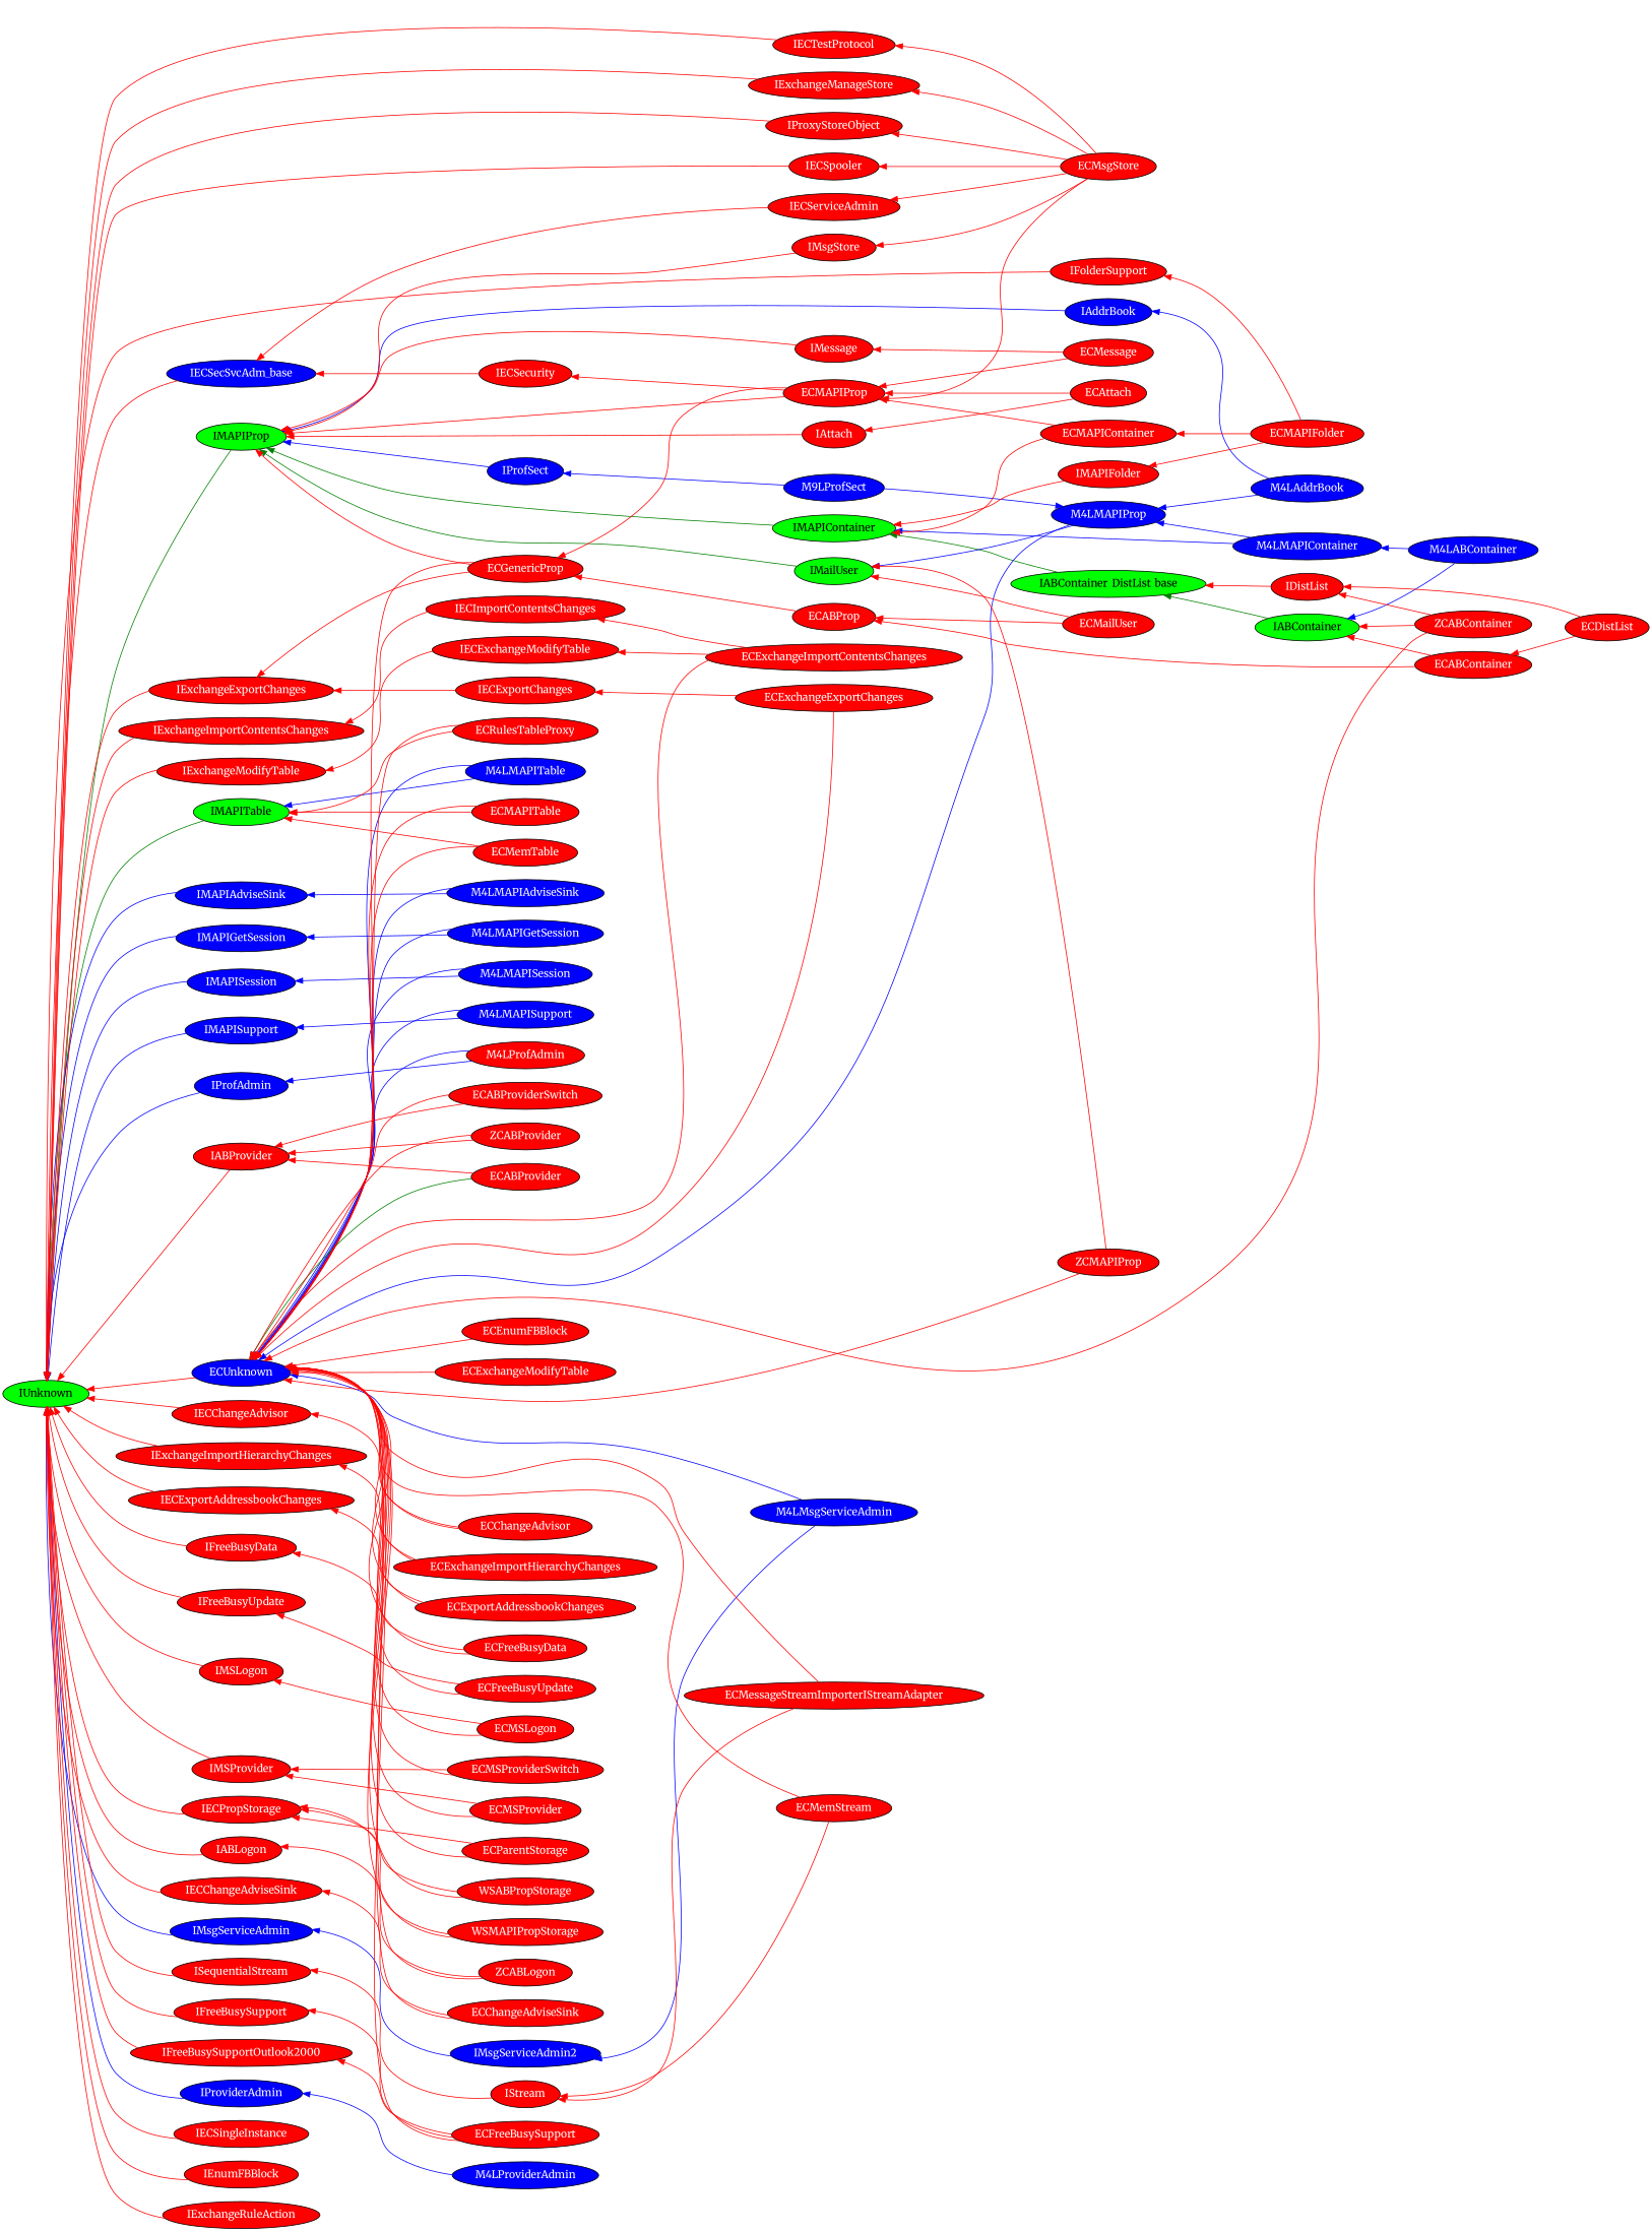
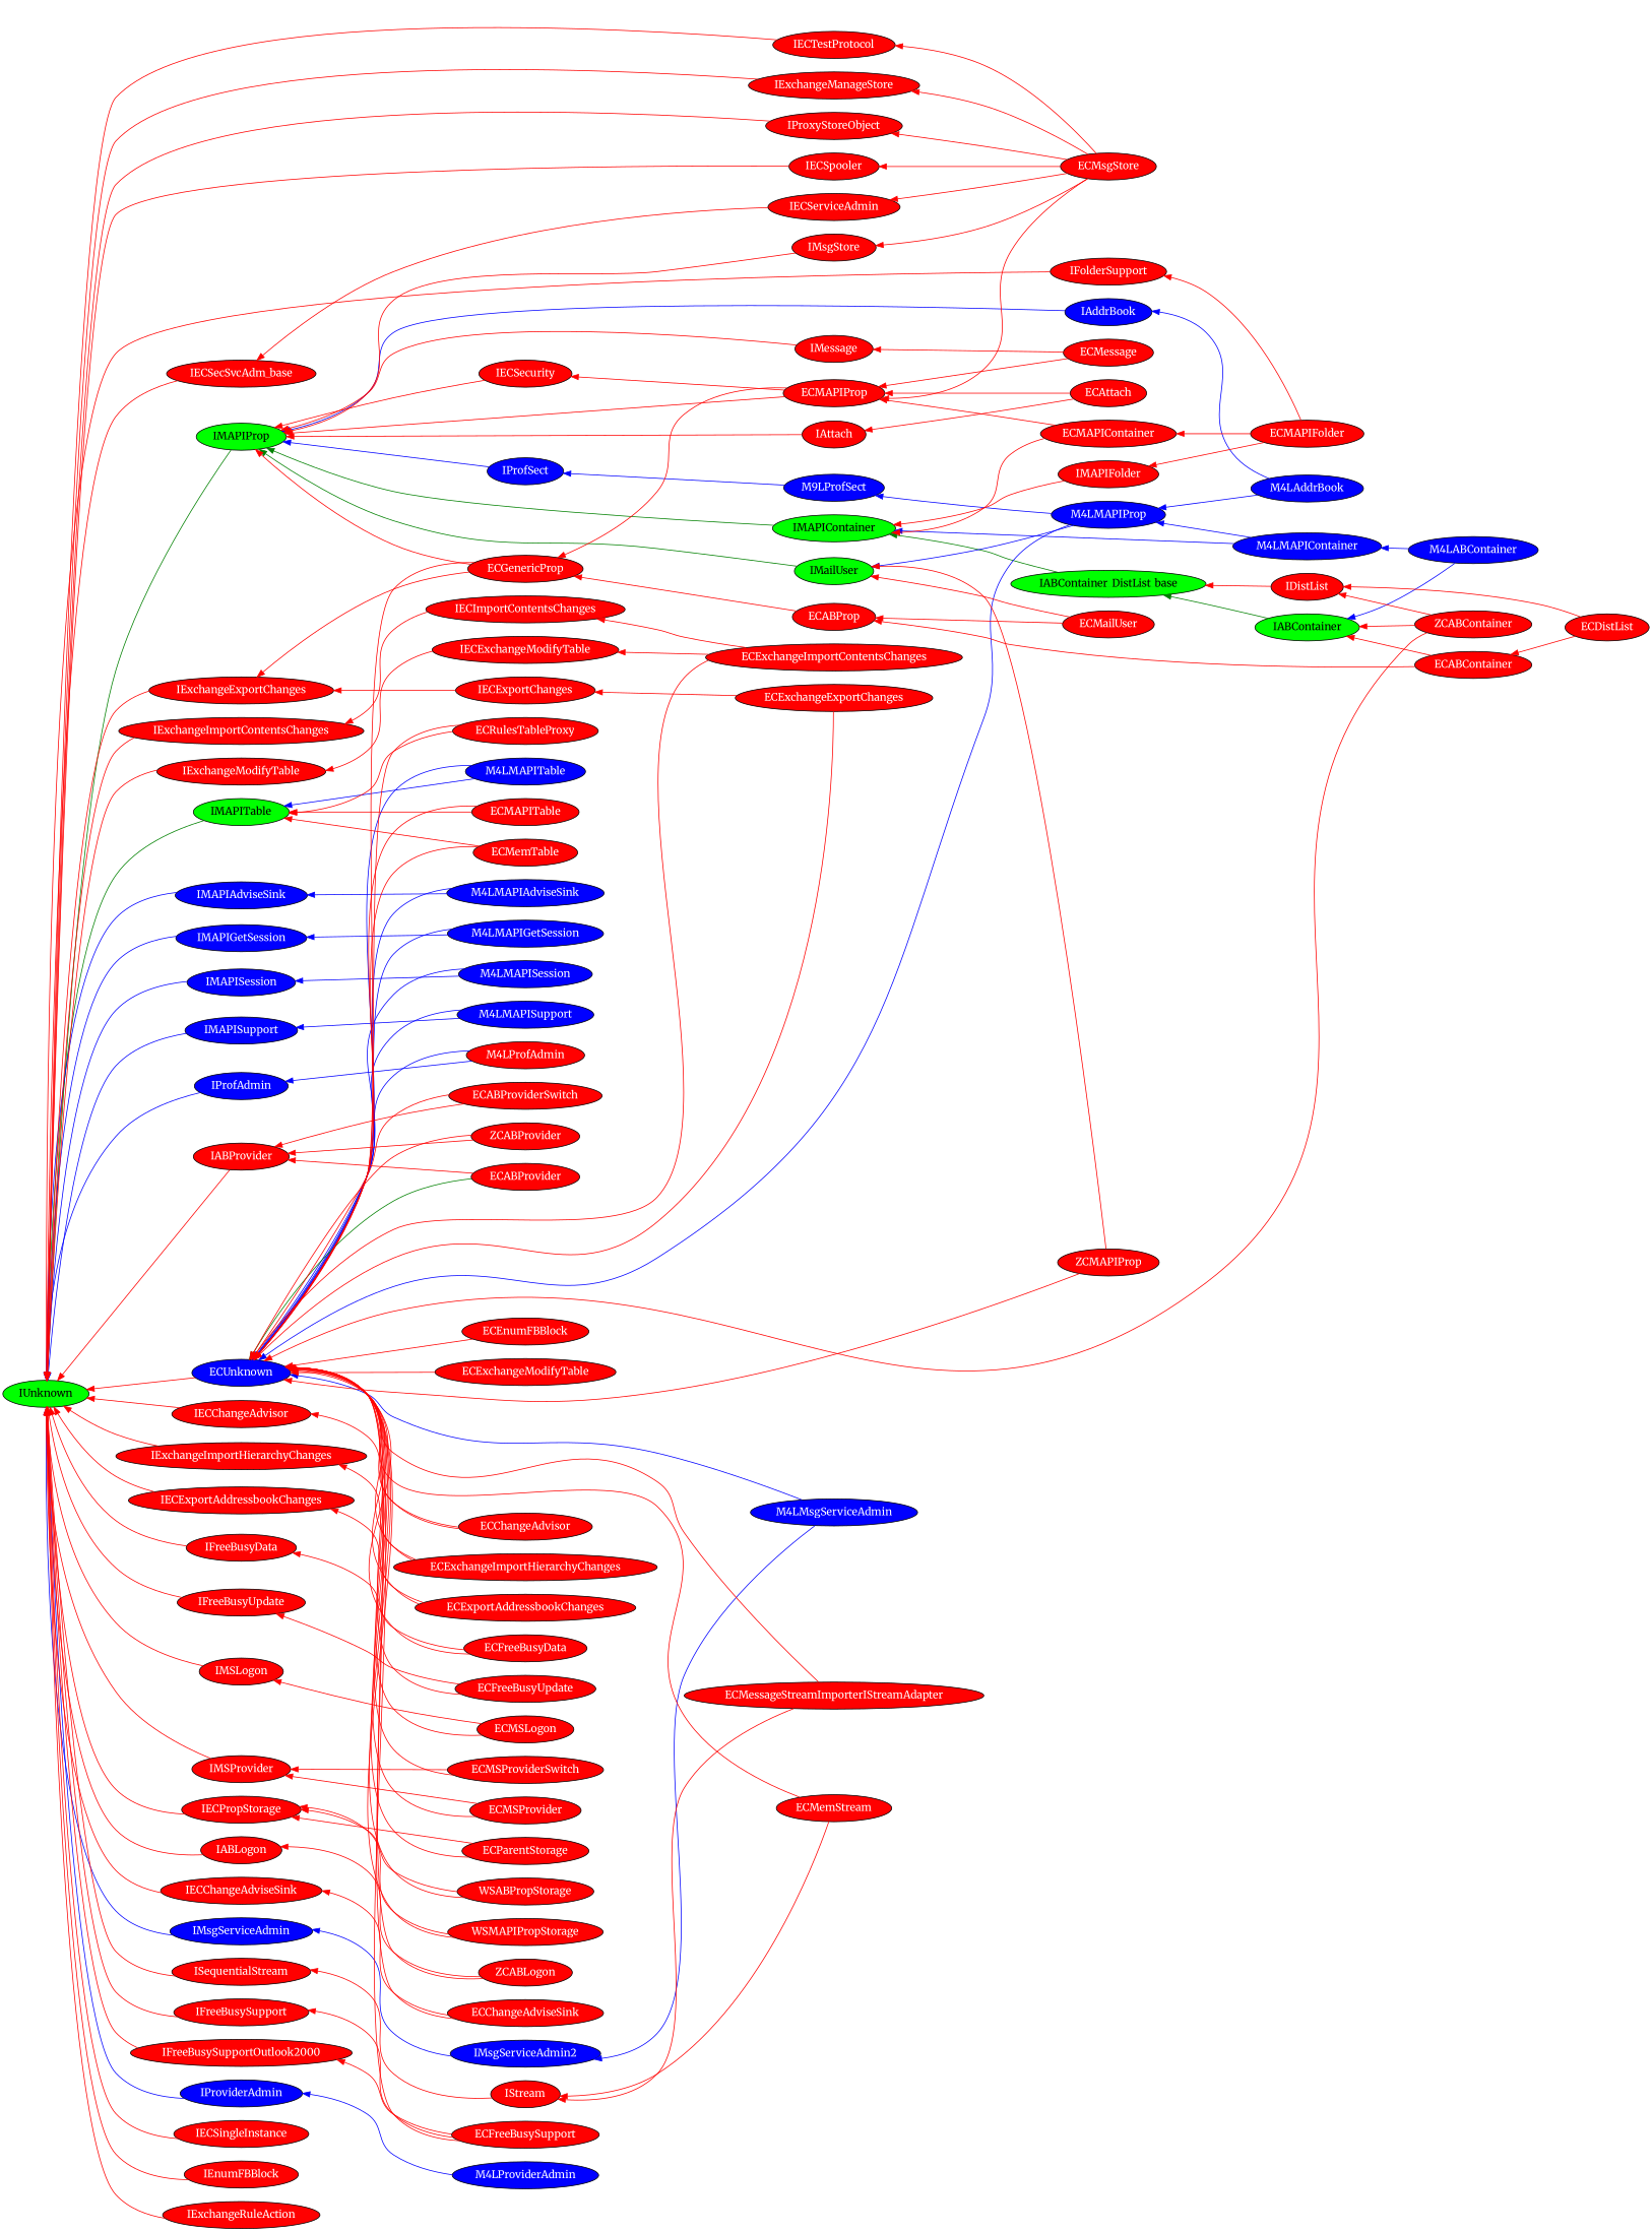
  digraph {
    fontname=Merriweather
    rankdir=RL
    node [fillcolor=red fontname=Merriweather style=filled fontcolor=white]
    edge [color=red fontname=Merriweather]
    IABContainer [fillcolor=green fontcolor=""]
    IABContainer_DistList_base [fillcolor=green fontcolor=""]
    IMAPIContainer [fillcolor=green fontcolor=""]
    IMAPIProp [fillcolor=green fontcolor=""]
    IUnknown [fillcolor=green fontcolor=""]
    IMAPITable [fillcolor=green fontcolor=""]
    IMailUser [fillcolor=green fontcolor=""]
    IAddrBook [fillcolor=blue]
    IMAPIAdviseSink [fillcolor=blue]
    IMAPIGetSession [fillcolor=blue]
    IMAPISession [fillcolor=blue]
    IMAPISupport [fillcolor=blue]
    IMsgServiceAdmin [fillcolor=blue]
    IMsgServiceAdmin2 [fillcolor=blue]
    IProfAdmin [fillcolor=blue]
    IProfSect [fillcolor=blue]
    IProviderAdmin [fillcolor=blue]
    M4LABContainer [fillcolor=blue]
    M4LMAPIContainer [fillcolor=blue]
    M4LMAPIProp [fillcolor=blue]
    ECUnknown [fillcolor=blue]
    M4LAddrBook [fillcolor=blue]
    M4LMAPIAdviseSink [fillcolor=blue]
    M4LMAPIGetSession [fillcolor=blue]
    M4LMAPISession [fillcolor=blue]
    M4LMAPISupport [fillcolor=blue]
    M4LMAPITable [fillcolor=blue]
    M4LMsgServiceAdmin [fillcolor=blue]
    M4LProfAdmin
    n30 [fillcolor=blue label=M9LProfSect]
    M4LProviderAdmin [fillcolor=blue]
    ECABContainer
    ECABProp
    ECGenericProp
    IExchangeExportChanges
    IECSingleInstance
    ECABProvider
    IABProvider
    ECABProviderSwitch
    ECAttach
    ECMAPIProp
    IAttach
    IECSecurity
-   IECSecSvcAdm_base [fillcolor=blue]
+   IECSecSvcAdm_base
    ECChangeAdvisor
    IECChangeAdvisor
    ECDistList
    IDistList
    ECEnumFBBlock
    IEnumFBBlock
    ECExchangeExportChanges
    IECExportChanges
    ECExchangeImportContentsChanges
    IECImportContentsChanges
    IECExchangeModifyTable
    IExchangeImportContentsChanges
    ECExchangeImportHierarchyChanges
    IExchangeImportHierarchyChanges
    ECExchangeModifyTable
    IExchangeModifyTable
    ECExportAddressbookChanges
    IECExportAddressbookChanges
    ECFreeBusyData
    IFreeBusyData
    ECFreeBusySupport
    IFreeBusySupport
    IFreeBusySupportOutlook2000
    ECFreeBusyUpdate
    IFreeBusyUpdate
    ECMAPIContainer
    ECMAPIFolder
    IFolderSupport
    IMAPIFolder
    ECMAPITable
    ECMSLogon
    IMSLogon
    ECMSProvider
    IMSProvider
    ECMSProviderSwitch
    ECMailUser
    ECMemStream
    IStream
    ISequentialStream
    ECMemTable
    ECMessage
    IMessage
    ECMessageStreamImporterIStreamAdapter
    ECMsgStore
    IECServiceAdmin
    IECSpooler
    IECTestProtocol
    IExchangeManageStore
    IMsgStore
    IProxyStoreObject
    ECParentStorage
    IECPropStorage
    ECRulesTableProxy
    IExchangeRuleAction
    WSABPropStorage
    WSMAPIPropStorage
    IABLogon
    ZCABContainer
    ZCABLogon
    ZCABProvider
    ZCMAPIProp
    ECChangeAdviseSink
    IECChangeAdviseSink
    IABContainer -> IABContainer_DistList_base [color="#008000"]
    IABContainer_DistList_base -> IMAPIContainer [color="#008000"]
    IMAPIContainer -> IMAPIProp [color="#008000"]
    IMAPIProp -> IUnknown [color="#008000"]
    IMAPITable -> IUnknown [color="#008000"]
    IMailUser -> IMAPIProp [color="#008000"]
    IAddrBook -> IMAPIProp [color=blue]
    IMAPIAdviseSink -> IUnknown [color=blue]
    IMAPIGetSession -> IUnknown [color=blue]
    IMAPISession -> IUnknown [color=blue]
    IMAPISupport -> IUnknown [color=blue]
    IMsgServiceAdmin -> IUnknown [color=blue]
    IMsgServiceAdmin2 -> IMsgServiceAdmin [color=blue]
    IProfAdmin -> IUnknown [color=blue]
    IProfSect -> IMAPIProp [color=blue]
    IProviderAdmin -> IUnknown [color=blue]
    M4LABContainer -> IABContainer [color=blue]
    M4LABContainer -> M4LMAPIContainer [color=blue]
    M4LMAPIContainer -> IMAPIContainer [color=blue]
    M4LMAPIContainer -> M4LMAPIProp [color=blue]
    M4LMAPIProp -> IMailUser [color=blue]
    M4LMAPIProp -> ECUnknown [color=blue]
    ECUnknown -> IUnknown
    M4LAddrBook -> IAddrBook [color=blue]
    M4LAddrBook -> M4LMAPIProp [color=blue]
    M4LMAPIAdviseSink -> IMAPIAdviseSink [color=blue]
    M4LMAPIAdviseSink -> ECUnknown [color=blue]
    M4LMAPIGetSession -> IMAPIGetSession [color=blue]
    M4LMAPIGetSession -> ECUnknown [color=blue]
    M4LMAPISession -> IMAPISession [color=blue]
    M4LMAPISession -> ECUnknown [color=blue]
    M4LMAPISupport -> IMAPISupport [color=blue]
    M4LMAPISupport -> ECUnknown [color=blue]
    M4LMAPITable -> IMAPITable [color=blue]
    M4LMAPITable -> ECUnknown [color=blue]
    M4LMsgServiceAdmin -> IMsgServiceAdmin2 [color=blue]
    M4LMsgServiceAdmin -> ECUnknown [color=blue]
    M4LProfAdmin -> IProfAdmin [color=blue]
    M4LProfAdmin -> ECUnknown [color=blue]
    n30 -> IProfSect [color=blue]
-   n30 -> M4LMAPIProp [color=blue]
+   M4LMAPIProp -> n30 [color=blue]
    M4LProviderAdmin -> IProviderAdmin [color=blue]
    ECABContainer -> IABContainer
    ECABContainer -> ECABProp
    ECABProp -> ECGenericProp
    ECGenericProp -> IMAPIProp
    ECGenericProp -> ECUnknown
    ECGenericProp -> IExchangeExportChanges
    IExchangeExportChanges -> IUnknown
    IECSingleInstance -> IUnknown
    ECABProvider -> ECUnknown [color="#008000"]
    ECABProvider -> IABProvider
    IABProvider -> IUnknown
    ECABProviderSwitch -> ECUnknown
    ECABProviderSwitch -> IABProvider
    ECAttach -> ECMAPIProp
    ECAttach -> IAttach
    ECMAPIProp -> IMAPIProp
    ECMAPIProp -> ECGenericProp
    ECMAPIProp -> IECSecurity
    IAttach -> IMAPIProp
-   IECSecurity -> IECSecSvcAdm_base
+   IECSecurity -> IMAPIProp
    IECSecSvcAdm_base -> IUnknown
    ECChangeAdvisor -> ECUnknown
    ECChangeAdvisor -> IECChangeAdvisor
    IECChangeAdvisor -> IUnknown
    ECDistList -> ECABContainer
    ECDistList -> IDistList
    IDistList -> IABContainer_DistList_base
    ECEnumFBBlock -> ECUnknown
    IEnumFBBlock -> IUnknown
    ECExchangeExportChanges -> ECUnknown
    ECExchangeExportChanges -> IECExportChanges
    IECExportChanges -> IExchangeExportChanges
    ECExchangeImportContentsChanges -> ECUnknown
    ECExchangeImportContentsChanges -> IECImportContentsChanges
    ECExchangeImportContentsChanges -> IECExchangeModifyTable
    IECImportContentsChanges -> IExchangeImportContentsChanges
    IECExchangeModifyTable -> IExchangeModifyTable
    IExchangeImportContentsChanges -> IUnknown
    ECExchangeImportHierarchyChanges -> ECUnknown
    ECExchangeImportHierarchyChanges -> IExchangeImportHierarchyChanges
    IExchangeImportHierarchyChanges -> IUnknown
    ECExchangeModifyTable -> ECUnknown
    IExchangeModifyTable -> IUnknown
    ECExportAddressbookChanges -> ECUnknown
    ECExportAddressbookChanges -> IECExportAddressbookChanges
    IECExportAddressbookChanges -> IUnknown
    ECFreeBusyData -> ECUnknown
    ECFreeBusyData -> IFreeBusyData
    IFreeBusyData -> IUnknown
    ECFreeBusySupport -> ECUnknown
    ECFreeBusySupport -> IFreeBusySupport
    ECFreeBusySupport -> IFreeBusySupportOutlook2000
    IFreeBusySupport -> IUnknown
    IFreeBusySupportOutlook2000 -> IUnknown
    ECFreeBusyUpdate -> ECUnknown
    ECFreeBusyUpdate -> IFreeBusyUpdate
    IFreeBusyUpdate -> IUnknown
    ECMAPIContainer -> IMAPIContainer
    ECMAPIContainer -> ECMAPIProp
    ECMAPIFolder -> ECMAPIContainer
    ECMAPIFolder -> IFolderSupport
    ECMAPIFolder -> IMAPIFolder
    IFolderSupport -> IUnknown
    IMAPIFolder -> IMAPIContainer
    ECMAPITable -> IMAPITable
    ECMAPITable -> ECUnknown
    ECMSLogon -> ECUnknown
    ECMSLogon -> IMSLogon
    IMSLogon -> IUnknown
    ECMSProvider -> ECUnknown
    ECMSProvider -> IMSProvider
    IMSProvider -> IUnknown
    ECMSProviderSwitch -> ECUnknown
    ECMSProviderSwitch -> IMSProvider
    ECMailUser -> IMailUser
    ECMailUser -> ECABProp
    ECMemStream -> ECUnknown
    ECMemStream -> IStream
    IStream -> ISequentialStream
    ISequentialStream -> IUnknown
    ECMemTable -> IMAPITable
    ECMemTable -> ECUnknown
    ECMessage -> ECMAPIProp
    ECMessage -> IMessage
    IMessage -> IMAPIProp
    ECMessageStreamImporterIStreamAdapter -> ECUnknown
    ECMessageStreamImporterIStreamAdapter -> IStream
    ECMsgStore -> ECMAPIProp
    ECMsgStore -> IECServiceAdmin
    ECMsgStore -> IECSpooler
    ECMsgStore -> IECTestProtocol
    ECMsgStore -> IExchangeManageStore
    ECMsgStore -> IMsgStore
    ECMsgStore -> IProxyStoreObject
    IECServiceAdmin -> IECSecSvcAdm_base
    IECSpooler -> IUnknown
    IECTestProtocol -> IUnknown
    IExchangeManageStore -> IUnknown
    IMsgStore -> IMAPIProp
    IProxyStoreObject -> IUnknown
    ECParentStorage -> ECUnknown
    ECParentStorage -> IECPropStorage
    IECPropStorage -> IUnknown
    ECRulesTableProxy -> IMAPITable
    ECRulesTableProxy -> ECUnknown
    IExchangeRuleAction -> IUnknown
    WSABPropStorage -> ECUnknown
    WSABPropStorage -> IECPropStorage
    WSMAPIPropStorage -> ECUnknown
    WSMAPIPropStorage -> IECPropStorage
    IABLogon -> IUnknown
    ZCABContainer -> IABContainer
    ZCABContainer -> ECUnknown
    ZCABContainer -> IDistList
    ZCABLogon -> ECUnknown
    ZCABLogon -> IABLogon
    ZCABProvider -> ECUnknown
    ZCABProvider -> IABProvider
    ZCMAPIProp -> IMailUser
    ZCMAPIProp -> ECUnknown
    ECChangeAdviseSink -> ECUnknown
    ECChangeAdviseSink -> IECChangeAdviseSink
    IECChangeAdviseSink -> IUnknown
  }
